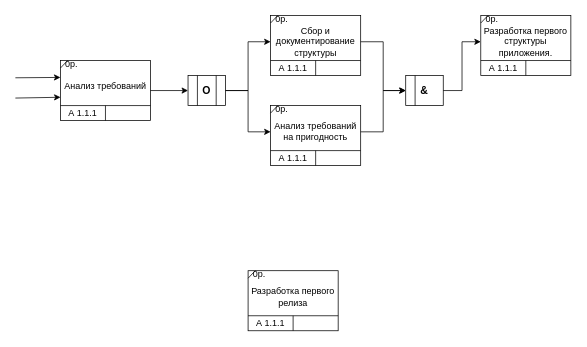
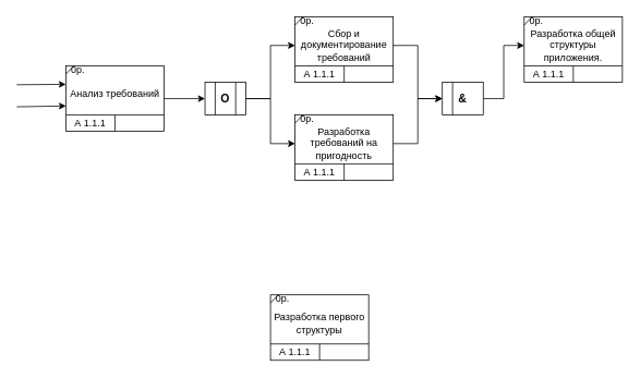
  <mxCell id="0" />
  <mxCell id="1" parent="0" />
  <mxCell id="2" value="" style="group" vertex="1" connectable="0" parent="1"><mxGeometry x="80" y="80" width="120" height="80" as="geometry" /></mxCell>
  <mxCell id="3" value="" style="rounded=0;whiteSpace=wrap;html=1;" vertex="1" parent="2"><mxGeometry width="120" height="80" as="geometry" /></mxCell>
  <mxCell id="4" value="" style="endArrow=none;html=1;rounded=0;entryX=1;entryY=0.75;entryDx=0;entryDy=0;" edge="1" parent="2" target="3"><mxGeometry width="50" height="50" relative="1" as="geometry"><mxPoint y="60" as="sourcePoint" /><mxPoint x="50" y="10" as="targetPoint" /></mxGeometry></mxCell>
  <mxCell id="5" value="" style="endArrow=none;html=1;rounded=0;" edge="1" parent="2"><mxGeometry width="50" height="50" relative="1" as="geometry"><mxPoint x="60" y="80" as="sourcePoint" /><mxPoint x="60" y="60" as="targetPoint" /></mxGeometry></mxCell>
  <mxCell id="6" value="" style="endArrow=none;html=1;rounded=0;entryX=0.081;entryY=-0.002;entryDx=0;entryDy=0;entryPerimeter=0;" edge="1" parent="2" target="3"><mxGeometry width="50" height="50" relative="1" as="geometry"><mxPoint y="10" as="sourcePoint" /><mxPoint x="50" y="-40" as="targetPoint" /></mxGeometry></mxCell>
  <mxCell id="7" value="0р." style="text;html=1;strokeColor=none;fillColor=none;align=center;verticalAlign=middle;whiteSpace=wrap;rounded=0;" vertex="1" parent="2"><mxGeometry width="30" height="10" as="geometry" /></mxCell>
  <mxCell id="8" value="А 1.1.1" style="text;html=1;strokeColor=none;fillColor=none;align=center;verticalAlign=middle;whiteSpace=wrap;rounded=0;" vertex="1" parent="2"><mxGeometry y="60" width="60" height="20" as="geometry" /></mxCell>
  <mxCell id="9" value="Анализ требований" style="text;html=1;strokeColor=none;fillColor=none;align=center;verticalAlign=middle;whiteSpace=wrap;rounded=0;" vertex="1" parent="2"><mxGeometry y="10" width="120" height="50" as="geometry" /></mxCell>
  <mxCell id="10" value="" style="endArrow=classic;html=1;rounded=0;entryX=0;entryY=0.5;entryDx=0;entryDy=0;" edge="1" parent="1" target="12"><mxGeometry width="50" height="50" relative="1" as="geometry"><mxPoint x="200" y="120" as="sourcePoint" /><mxPoint x="250" y="70" as="targetPoint" /></mxGeometry></mxCell>
  <mxCell id="11" value="" style="group" vertex="1" connectable="0" parent="1"><mxGeometry x="250" y="100" width="50" height="40" as="geometry" /></mxCell>
  <mxCell id="12" value="" style="rounded=0;whiteSpace=wrap;html=1;" vertex="1" parent="11"><mxGeometry width="50" height="40" as="geometry" /></mxCell>
  <mxCell id="13" value="" style="endArrow=none;html=1;rounded=0;entryX=0.25;entryY=0;entryDx=0;entryDy=0;exitX=0.25;exitY=1;exitDx=0;exitDy=0;" edge="1" parent="11" source="12" target="12"><mxGeometry width="50" height="50" relative="1" as="geometry"><mxPoint x="10" y="40" as="sourcePoint" /><mxPoint x="20" y="10" as="targetPoint" /></mxGeometry></mxCell>
  <mxCell id="14" value="&lt;font style=&quot;font-size: 14px;&quot;&gt;&lt;b&gt;О&lt;/b&gt;&lt;/font&gt;" style="text;html=1;strokeColor=none;fillColor=none;align=center;verticalAlign=middle;whiteSpace=wrap;rounded=0;" vertex="1" parent="11"><mxGeometry x="10" y="5" width="30" height="30" as="geometry" /></mxCell>
  <mxCell id="15" value="" style="endArrow=none;html=1;rounded=0;entryX=0.75;entryY=0;entryDx=0;entryDy=0;exitX=0.75;exitY=1;exitDx=0;exitDy=0;" edge="1" parent="11" source="12" target="12"><mxGeometry width="50" height="50" relative="1" as="geometry"><mxPoint x="40" y="40" as="sourcePoint" /><mxPoint x="90" y="-10" as="targetPoint" /></mxGeometry></mxCell>
  <mxCell id="16" value="" style="group" vertex="1" connectable="0" parent="1"><mxGeometry x="360" y="20" width="120" height="80" as="geometry" /></mxCell>
  <mxCell id="17" value="" style="rounded=0;whiteSpace=wrap;html=1;" vertex="1" parent="16"><mxGeometry width="120" height="80" as="geometry" /></mxCell>
  <mxCell id="18" value="" style="endArrow=none;html=1;rounded=0;entryX=1;entryY=0.75;entryDx=0;entryDy=0;" edge="1" parent="16" target="17"><mxGeometry width="50" height="50" relative="1" as="geometry"><mxPoint y="60" as="sourcePoint" /><mxPoint x="50" y="10" as="targetPoint" /></mxGeometry></mxCell>
  <mxCell id="19" value="" style="endArrow=none;html=1;rounded=0;" edge="1" parent="16"><mxGeometry width="50" height="50" relative="1" as="geometry"><mxPoint x="60" y="80" as="sourcePoint" /><mxPoint x="60" y="60" as="targetPoint" /></mxGeometry></mxCell>
  <mxCell id="20" value="" style="endArrow=none;html=1;rounded=0;entryX=0.081;entryY=-0.002;entryDx=0;entryDy=0;entryPerimeter=0;" edge="1" parent="16" target="17"><mxGeometry width="50" height="50" relative="1" as="geometry"><mxPoint y="10" as="sourcePoint" /><mxPoint x="50" y="-40" as="targetPoint" /></mxGeometry></mxCell>
  <mxCell id="21" value="0р." style="text;html=1;strokeColor=none;fillColor=none;align=center;verticalAlign=middle;whiteSpace=wrap;rounded=0;" vertex="1" parent="16"><mxGeometry width="30" height="10" as="geometry" /></mxCell>
  <mxCell id="22" value="А 1.1.1" style="text;html=1;strokeColor=none;fillColor=none;align=center;verticalAlign=middle;whiteSpace=wrap;rounded=0;" vertex="1" parent="16"><mxGeometry y="60" width="60" height="20" as="geometry" /></mxCell>
- <mxCell id="23" value="Сбор и документирование структуры" style="text;html=1;strokeColor=none;fillColor=none;align=center;verticalAlign=middle;whiteSpace=wrap;rounded=0;" vertex="1" parent="16"><mxGeometry y="10" width="120" height="50" as="geometry" /></mxCell>
+ <mxCell id="23" value="Сбор и документирование требований" style="text;html=1;strokeColor=none;fillColor=none;align=center;verticalAlign=middle;whiteSpace=wrap;rounded=0;" vertex="1" parent="16"><mxGeometry y="10" width="120" height="50" as="geometry" /></mxCell>
  <mxCell id="24" value="" style="group" vertex="1" connectable="0" parent="1"><mxGeometry x="360" y="140" width="120" height="80" as="geometry" /></mxCell>
  <mxCell id="25" value="" style="rounded=0;whiteSpace=wrap;html=1;" vertex="1" parent="24"><mxGeometry width="120" height="80" as="geometry" /></mxCell>
  <mxCell id="26" value="" style="endArrow=none;html=1;rounded=0;entryX=1;entryY=0.75;entryDx=0;entryDy=0;" edge="1" parent="24" target="25"><mxGeometry width="50" height="50" relative="1" as="geometry"><mxPoint y="60" as="sourcePoint" /><mxPoint x="50" y="10" as="targetPoint" /></mxGeometry></mxCell>
  <mxCell id="27" value="" style="endArrow=none;html=1;rounded=0;" edge="1" parent="24"><mxGeometry width="50" height="50" relative="1" as="geometry"><mxPoint x="60" y="80" as="sourcePoint" /><mxPoint x="60" y="60" as="targetPoint" /></mxGeometry></mxCell>
  <mxCell id="28" value="" style="endArrow=none;html=1;rounded=0;entryX=0.081;entryY=-0.002;entryDx=0;entryDy=0;entryPerimeter=0;" edge="1" parent="24" target="25"><mxGeometry width="50" height="50" relative="1" as="geometry"><mxPoint y="10" as="sourcePoint" /><mxPoint x="50" y="-40" as="targetPoint" /></mxGeometry></mxCell>
  <mxCell id="29" value="0р." style="text;html=1;strokeColor=none;fillColor=none;align=center;verticalAlign=middle;whiteSpace=wrap;rounded=0;" vertex="1" parent="24"><mxGeometry width="30" height="10" as="geometry" /></mxCell>
  <mxCell id="30" value="А 1.1.1" style="text;html=1;strokeColor=none;fillColor=none;align=center;verticalAlign=middle;whiteSpace=wrap;rounded=0;" vertex="1" parent="24"><mxGeometry y="60" width="60" height="20" as="geometry" /></mxCell>
- <mxCell id="31" value="Анализ требований на пригодность" style="text;html=1;strokeColor=none;fillColor=none;align=center;verticalAlign=middle;whiteSpace=wrap;rounded=0;" vertex="1" parent="24"><mxGeometry y="10" width="120" height="50" as="geometry" /></mxCell>
+ <mxCell id="31" value="Разработка требований на пригодность" style="text;html=1;strokeColor=none;fillColor=none;align=center;verticalAlign=middle;whiteSpace=wrap;rounded=0;" vertex="1" parent="24"><mxGeometry y="10" width="120" height="50" as="geometry" /></mxCell>
  <mxCell id="32" value="" style="group" vertex="1" connectable="0" parent="1"><mxGeometry x="330" y="360" width="120" height="80" as="geometry" /></mxCell>
  <mxCell id="33" value="" style="rounded=0;whiteSpace=wrap;html=1;" vertex="1" parent="32"><mxGeometry width="120" height="80" as="geometry" /></mxCell>
  <mxCell id="34" value="" style="endArrow=none;html=1;rounded=0;entryX=1;entryY=0.75;entryDx=0;entryDy=0;" edge="1" parent="32" target="33"><mxGeometry width="50" height="50" relative="1" as="geometry"><mxPoint y="60" as="sourcePoint" /><mxPoint x="50" y="10" as="targetPoint" /></mxGeometry></mxCell>
  <mxCell id="35" value="" style="endArrow=none;html=1;rounded=0;" edge="1" parent="32"><mxGeometry width="50" height="50" relative="1" as="geometry"><mxPoint x="60" y="80" as="sourcePoint" /><mxPoint x="60" y="60" as="targetPoint" /></mxGeometry></mxCell>
  <mxCell id="36" value="" style="endArrow=none;html=1;rounded=0;entryX=0.081;entryY=-0.002;entryDx=0;entryDy=0;entryPerimeter=0;" edge="1" parent="32" target="33"><mxGeometry width="50" height="50" relative="1" as="geometry"><mxPoint y="10" as="sourcePoint" /><mxPoint x="50" y="-40" as="targetPoint" /></mxGeometry></mxCell>
  <mxCell id="37" value="0р." style="text;html=1;strokeColor=none;fillColor=none;align=center;verticalAlign=middle;whiteSpace=wrap;rounded=0;" vertex="1" parent="32"><mxGeometry width="30" height="10" as="geometry" /></mxCell>
  <mxCell id="38" value="А 1.1.1" style="text;html=1;strokeColor=none;fillColor=none;align=center;verticalAlign=middle;whiteSpace=wrap;rounded=0;" vertex="1" parent="32"><mxGeometry y="60" width="60" height="20" as="geometry" /></mxCell>
- <mxCell id="39" value="Разработка первого релиза" style="text;html=1;strokeColor=none;fillColor=none;align=center;verticalAlign=middle;whiteSpace=wrap;rounded=0;" vertex="1" parent="32"><mxGeometry y="10" width="120" height="50" as="geometry" /></mxCell>
+ <mxCell id="39" value="Разработка первого структуры" style="text;html=1;strokeColor=none;fillColor=none;align=center;verticalAlign=middle;whiteSpace=wrap;rounded=0;" vertex="1" parent="32"><mxGeometry y="10" width="120" height="50" as="geometry" /></mxCell>
  <mxCell id="40" value="" style="group" vertex="1" connectable="0" parent="1"><mxGeometry x="640" y="20" width="120" height="80" as="geometry" /></mxCell>
  <mxCell id="41" value="" style="rounded=0;whiteSpace=wrap;html=1;" vertex="1" parent="40"><mxGeometry width="120" height="80" as="geometry" /></mxCell>
  <mxCell id="42" value="" style="endArrow=none;html=1;rounded=0;entryX=1;entryY=0.75;entryDx=0;entryDy=0;" edge="1" parent="40" target="41"><mxGeometry width="50" height="50" relative="1" as="geometry"><mxPoint y="60" as="sourcePoint" /><mxPoint x="50" y="10" as="targetPoint" /></mxGeometry></mxCell>
  <mxCell id="43" value="" style="endArrow=none;html=1;rounded=0;" edge="1" parent="40"><mxGeometry width="50" height="50" relative="1" as="geometry"><mxPoint x="60" y="80" as="sourcePoint" /><mxPoint x="60" y="60" as="targetPoint" /></mxGeometry></mxCell>
  <mxCell id="44" value="" style="endArrow=none;html=1;rounded=0;entryX=0.081;entryY=-0.002;entryDx=0;entryDy=0;entryPerimeter=0;" edge="1" parent="40" target="41"><mxGeometry width="50" height="50" relative="1" as="geometry"><mxPoint y="10" as="sourcePoint" /><mxPoint x="50" y="-40" as="targetPoint" /></mxGeometry></mxCell>
  <mxCell id="45" value="0р." style="text;html=1;strokeColor=none;fillColor=none;align=center;verticalAlign=middle;whiteSpace=wrap;rounded=0;" vertex="1" parent="40"><mxGeometry width="30" height="10" as="geometry" /></mxCell>
  <mxCell id="46" value="А 1.1.1" style="text;html=1;strokeColor=none;fillColor=none;align=center;verticalAlign=middle;whiteSpace=wrap;rounded=0;" vertex="1" parent="40"><mxGeometry y="60" width="60" height="20" as="geometry" /></mxCell>
- <mxCell id="47" value="Разработка первого структуры приложения." style="text;html=1;strokeColor=none;fillColor=none;align=center;verticalAlign=middle;whiteSpace=wrap;rounded=0;" vertex="1" parent="40"><mxGeometry y="10" width="120" height="50" as="geometry" /></mxCell>
+ <mxCell id="47" value="Разработка общей структуры приложения." style="text;html=1;strokeColor=none;fillColor=none;align=center;verticalAlign=middle;whiteSpace=wrap;rounded=0;" vertex="1" parent="40"><mxGeometry y="10" width="120" height="50" as="geometry" /></mxCell>
  <mxCell id="48" style="edgeStyle=orthogonalEdgeStyle;rounded=0;orthogonalLoop=1;jettySize=auto;html=1;entryX=0;entryY=0.5;entryDx=0;entryDy=0;" edge="1" parent="1" source="12" target="23"><mxGeometry relative="1" as="geometry" /></mxCell>
  <mxCell id="49" style="edgeStyle=orthogonalEdgeStyle;rounded=0;orthogonalLoop=1;jettySize=auto;html=1;entryX=0;entryY=0.5;entryDx=0;entryDy=0;" edge="1" parent="1" source="12" target="31"><mxGeometry relative="1" as="geometry" /></mxCell>
  <mxCell id="50" value="" style="endArrow=classic;html=1;rounded=0;entryX=0;entryY=0.25;entryDx=0;entryDy=0;" edge="1" parent="1" target="9"><mxGeometry width="50" height="50" relative="1" as="geometry"><mxPoint y="103" as="sourcePoint" x="20" /><mxPoint x="70" y="50" as="targetPoint" /></mxGeometry></mxCell>
  <mxCell id="51" value="" style="endArrow=classic;html=1;rounded=0;entryX=0.001;entryY=0.779;entryDx=0;entryDy=0;entryPerimeter=0;" edge="1" parent="1" target="9"><mxGeometry width="50" height="50" relative="1" as="geometry"><mxPoint y="130" as="sourcePoint" x="20" /><mxPoint x="40" y="120" as="targetPoint" /></mxGeometry></mxCell>
  <mxCell id="52" value="" style="group" vertex="1" connectable="0" parent="1"><mxGeometry x="540" y="100" width="50" height="40" as="geometry" /></mxCell>
  <mxCell id="53" value="" style="rounded=0;whiteSpace=wrap;html=1;" vertex="1" parent="52"><mxGeometry width="50" height="40" as="geometry" /></mxCell>
  <mxCell id="54" value="" style="endArrow=none;html=1;rounded=0;entryX=0.25;entryY=0;entryDx=0;entryDy=0;exitX=0.25;exitY=1;exitDx=0;exitDy=0;" edge="1" parent="52" source="53" target="53"><mxGeometry width="50" height="50" relative="1" as="geometry"><mxPoint x="10" y="40" as="sourcePoint" /><mxPoint x="20" y="10" as="targetPoint" /></mxGeometry></mxCell>
  <mxCell id="55" value="&lt;font style=&quot;font-size: 14px;&quot;&gt;&lt;b&gt;&amp;amp;&lt;/b&gt;&lt;/font&gt;" style="text;html=1;strokeColor=none;fillColor=none;align=center;verticalAlign=middle;whiteSpace=wrap;rounded=0;" vertex="1" parent="52"><mxGeometry x="10" y="5" width="30" height="30" as="geometry" /></mxCell>
  <mxCell id="56" style="edgeStyle=orthogonalEdgeStyle;rounded=0;orthogonalLoop=1;jettySize=auto;html=1;exitX=1;exitY=0.5;exitDx=0;exitDy=0;entryX=0;entryY=0.5;entryDx=0;entryDy=0;" edge="1" parent="1" source="23" target="53"><mxGeometry relative="1" as="geometry" /></mxCell>
  <mxCell id="57" style="edgeStyle=orthogonalEdgeStyle;rounded=0;orthogonalLoop=1;jettySize=auto;html=1;exitX=1;exitY=0.5;exitDx=0;exitDy=0;entryX=0;entryY=0.5;entryDx=0;entryDy=0;" edge="1" parent="1" source="31" target="53"><mxGeometry relative="1" as="geometry" /></mxCell>
  <mxCell id="58" style="edgeStyle=orthogonalEdgeStyle;rounded=0;orthogonalLoop=1;jettySize=auto;html=1;exitX=1;exitY=0.5;exitDx=0;exitDy=0;entryX=0;entryY=0.5;entryDx=0;entryDy=0;" edge="1" parent="1" source="53" target="47"><mxGeometry relative="1" as="geometry" /></mxCell>
